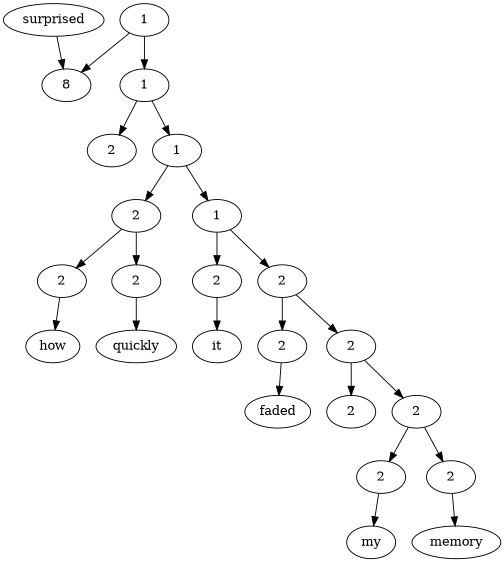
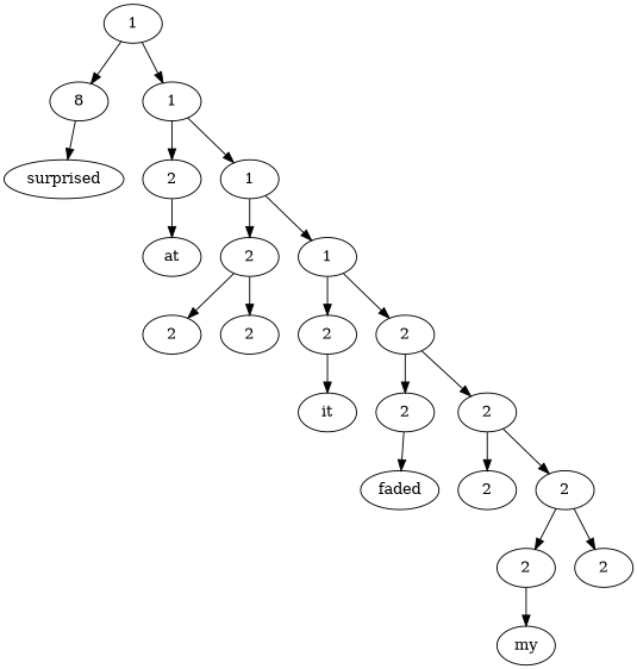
  digraph {
    n1 [label=1]
    n2 [label=8]
    n3 [label=1]
    n4 [label=surprised]
    n5 [label=2]
    n6 [label=1]
+   n7 [label=at]
    n8 [label=2]
    n9 [label=1]
    n10 [label=2]
    n11 [label=2]
    n12 [label=2]
    n13 [label=2]
-   n14 [label=how]
-   n15 [label=quickly]
    n16 [label=it]
    n17 [label=2]
    n18 [label=2]
    n19 [label=faded]
    n20 [label=2]
    n21 [label=2]
    n22 [label=2]
    n23 [label=2]
    n24 [label=my]
-   n25 [label=memory]
    n1 -> n2
    n1 -> n3
-   n4 -> n2
+   n2 -> n4
    n3 -> n5
    n3 -> n6
+   n5 -> n7
    n6 -> n8
    n6 -> n9
    n8 -> n10
    n8 -> n11
    n9 -> n12
    n9 -> n13
-   n10 -> n14
-   n11 -> n15
    n12 -> n16
    n13 -> n17
    n13 -> n18
    n17 -> n19
    n18 -> n20
    n18 -> n21
    n21 -> n22
    n21 -> n23
    n22 -> n24
-   n23 -> n25
  }
